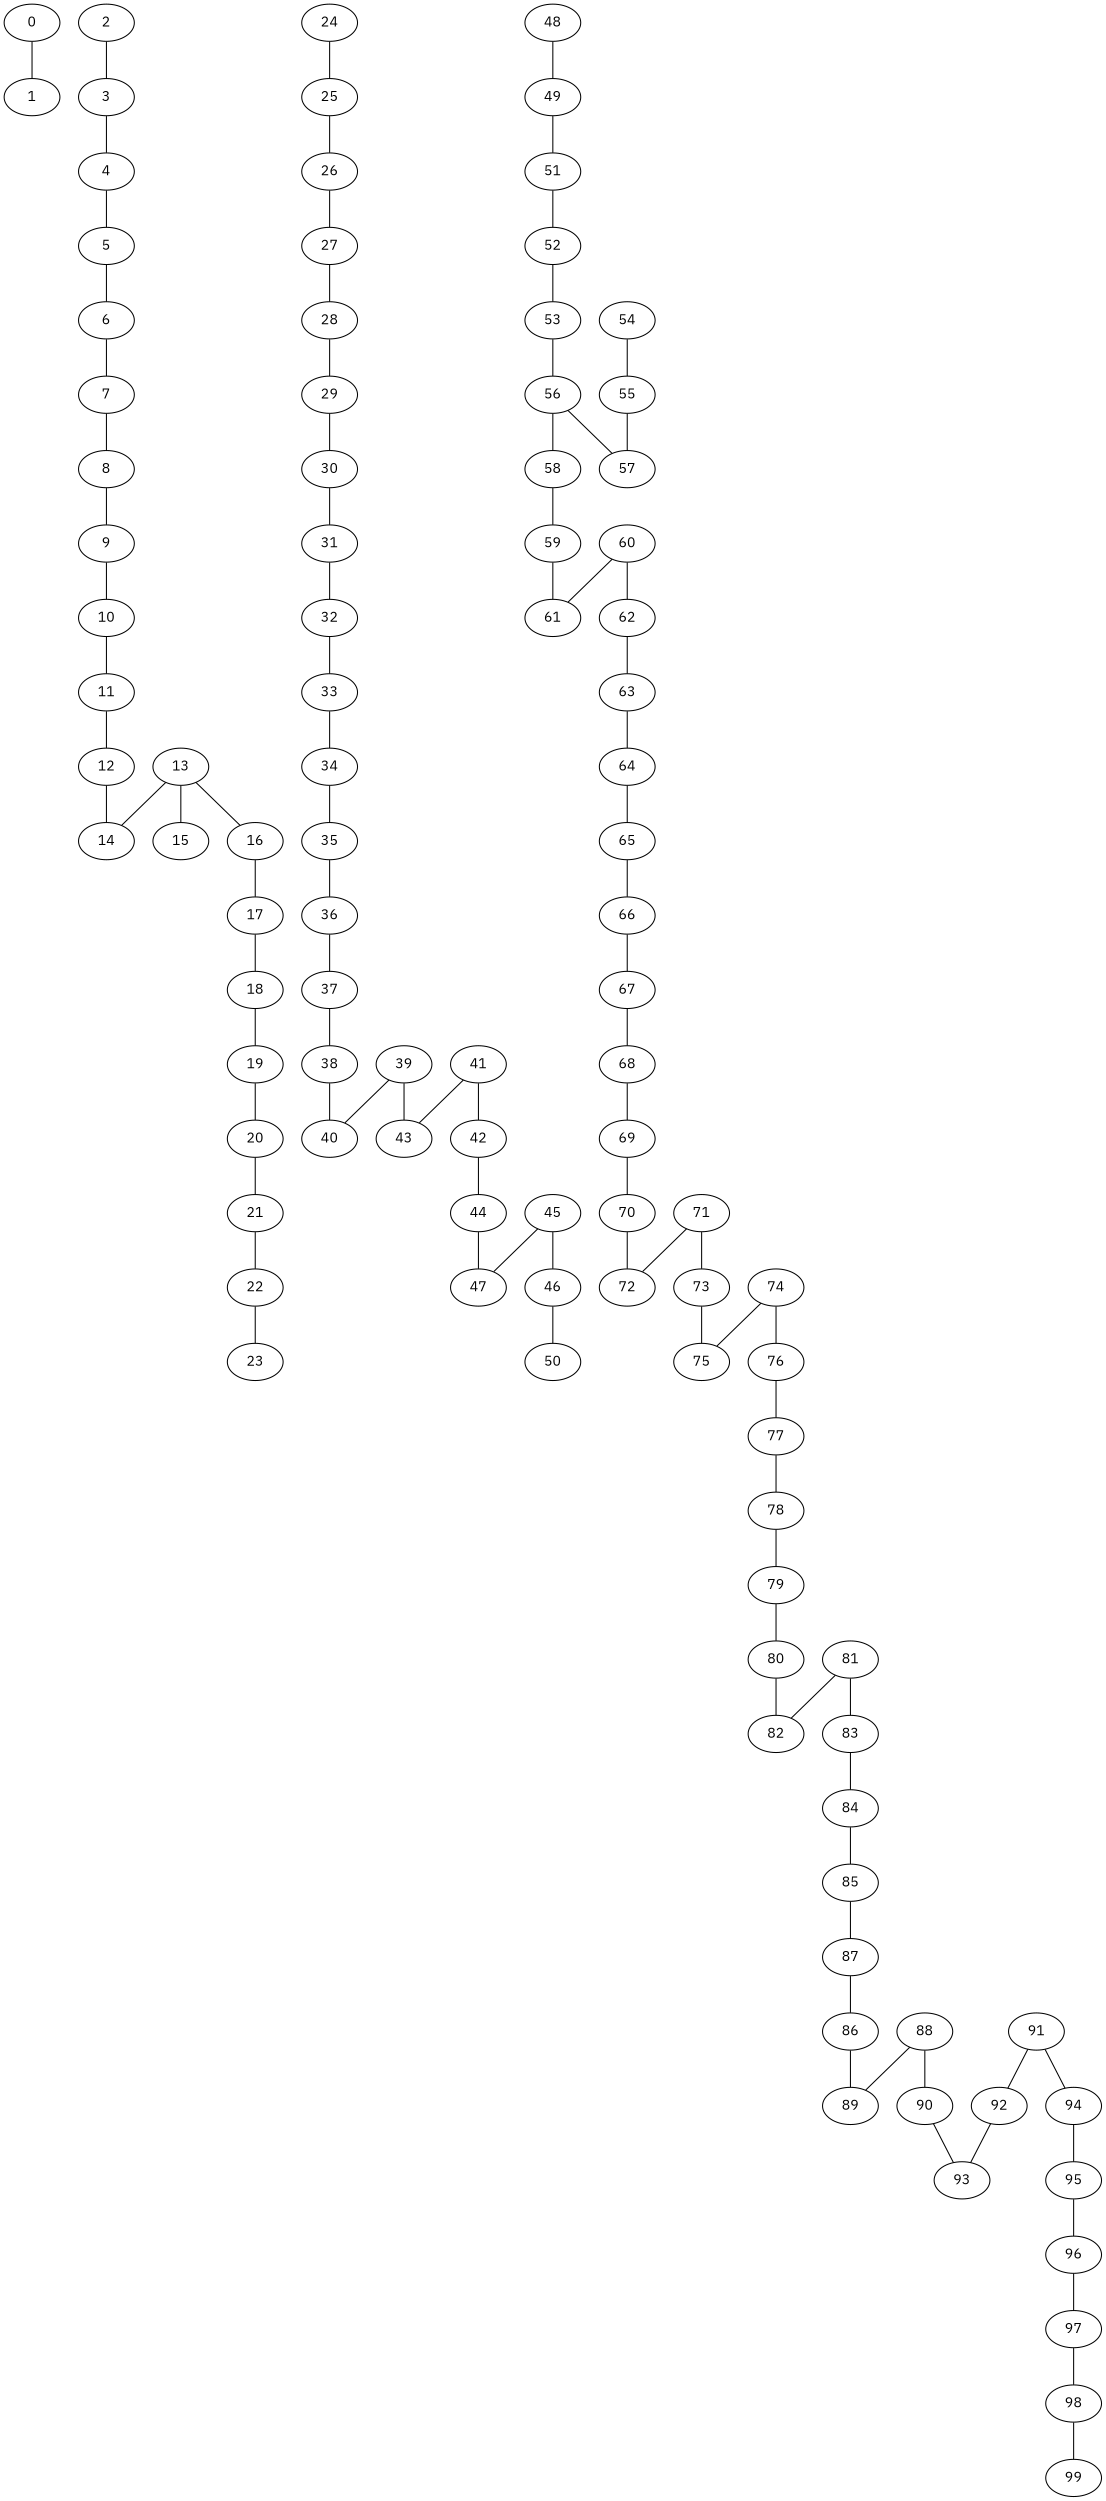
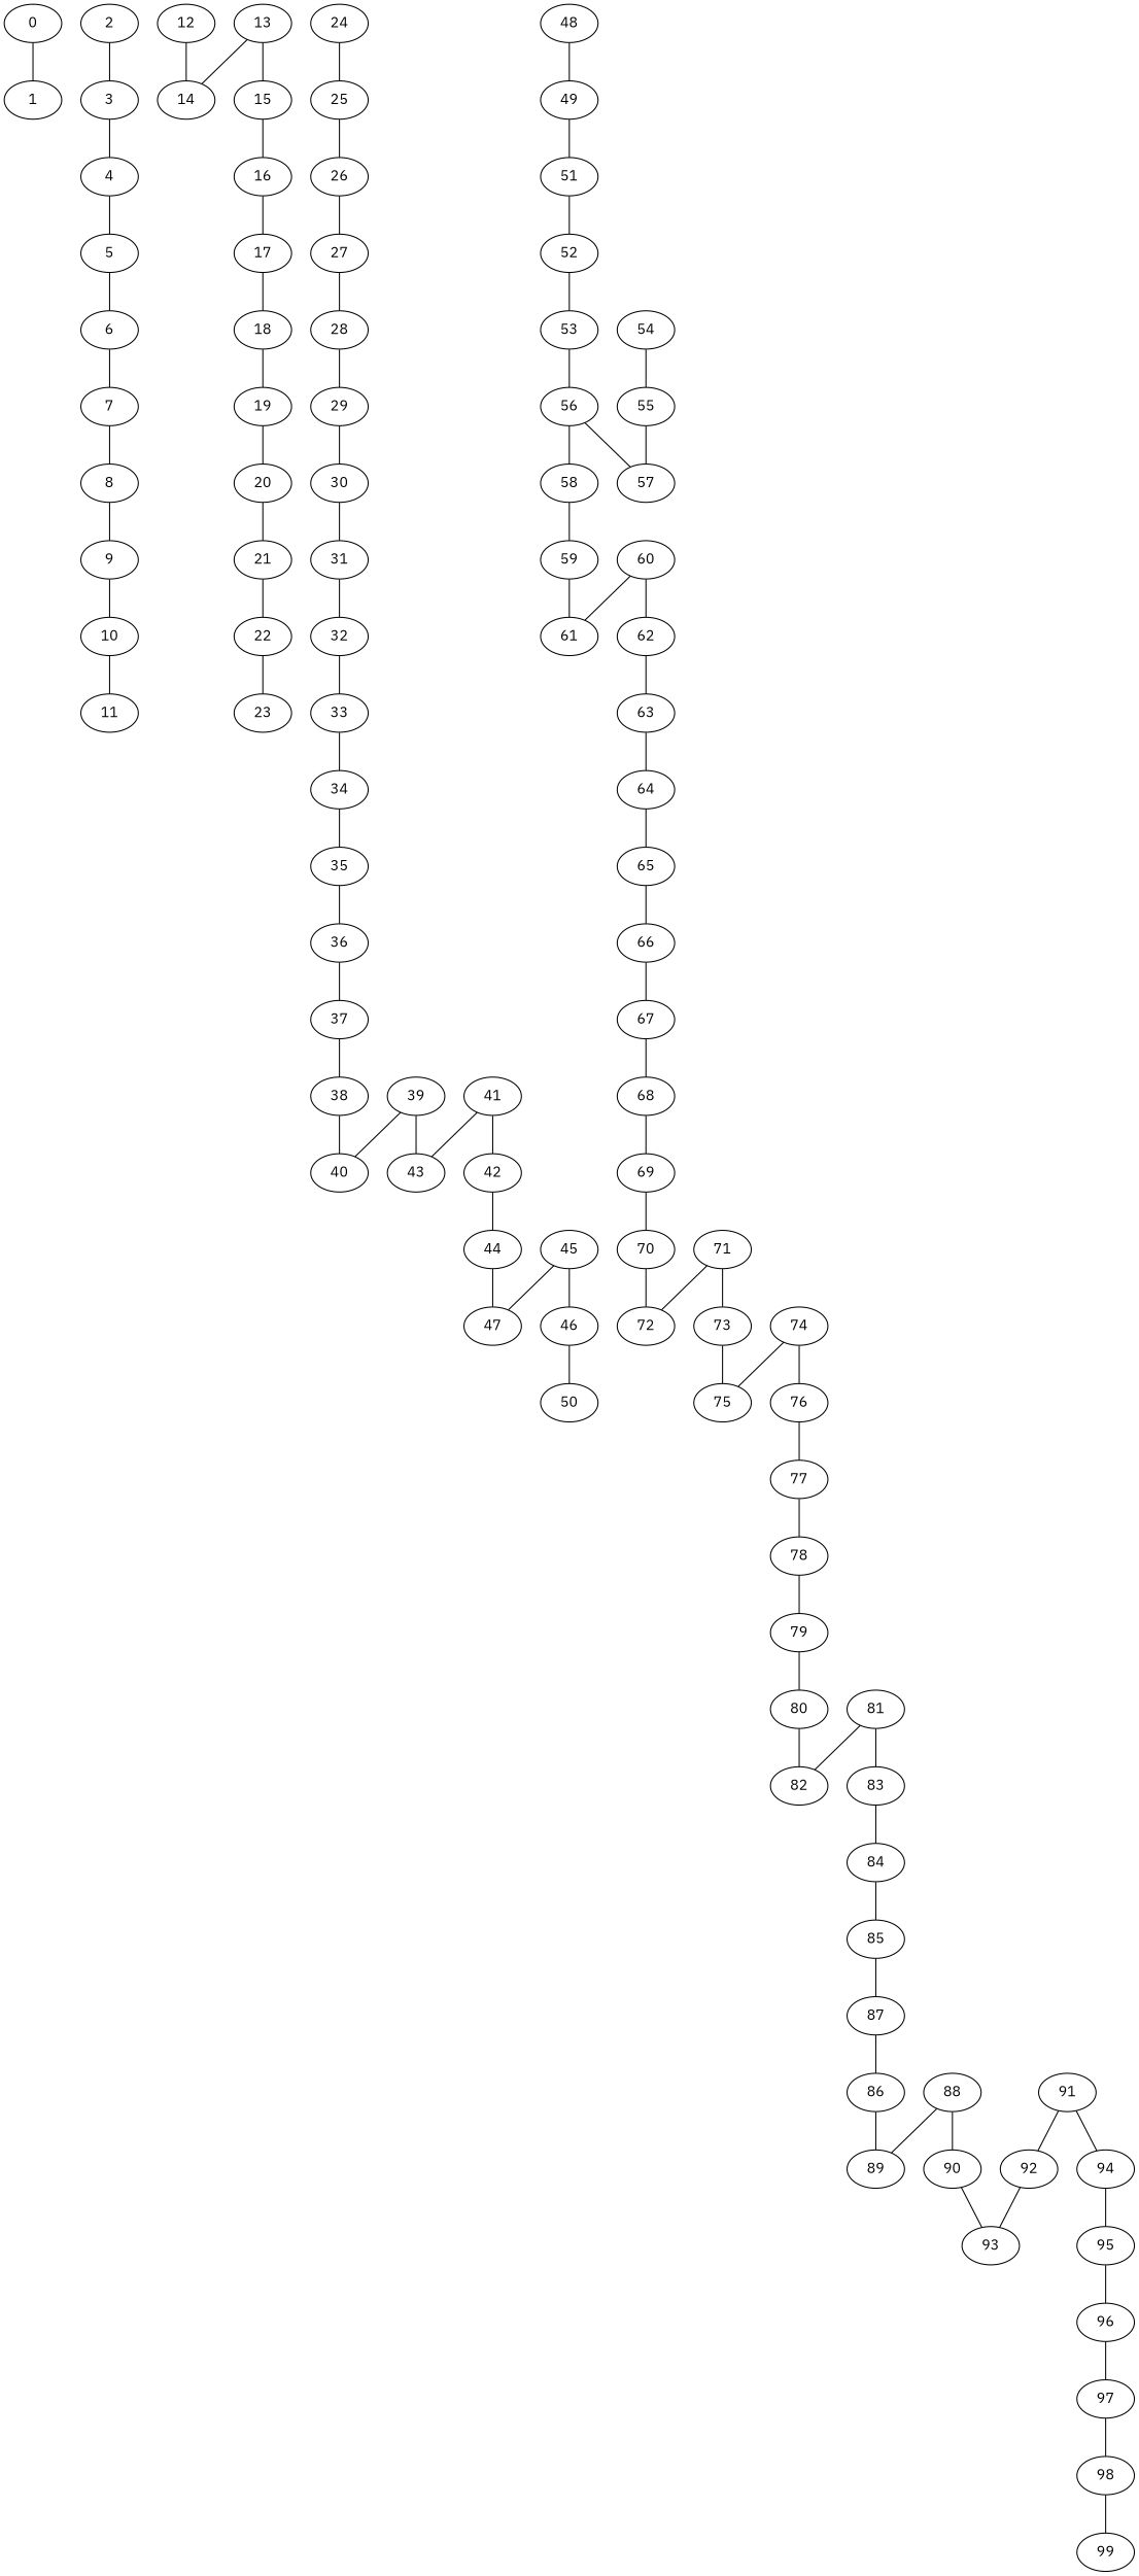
  graph {
    fontname="IBM Plex Sans"
    node [fontname="IBM Plex Sans"]
    edge [fontname="IBM Plex Sans"]
    0
    1
    2
    3
    4
    5
    6
    7
    8
    9
    10
    11
    12
    14
    13
    15
    16
    17
    18
    19
    20
    21
    22
    23
    24
    25
    26
    27
    28
    29
    30
    31
    32
    33
    34
    35
    36
    37
    38
    40
    39
    43
    41
    42
    44
    47
    45
    46
    50
    48
    49
    51
    52
    53
    56
    54
    55
    57
    58
    59
    61
    60
    62
    63
    64
    65
    66
    67
    68
    69
    70
    72
    71
    73
    75
    74
    76
    77
    78
    79
    80
    82
    81
    83
    84
    85
    87
    86
    89
    88
    90
    93
    92
    91
    94
    95
    96
    97
    98
    99
    0 -- 1
    2 -- 3
    3 -- 4
    4 -- 5
    5 -- 6
    6 -- 7
    7 -- 8
    8 -- 9
    9 -- 10
    10 -- 11
-   11 -- 12
    12 -- 14
    13 -- 14
    13 -- 15
-   13 -- 16
+   15 -- 16
    16 -- 17
    17 -- 18
    18 -- 19
    19 -- 20
    20 -- 21
    21 -- 22
    22 -- 23
    24 -- 25
    25 -- 26
    26 -- 27
    27 -- 28
    28 -- 29
    29 -- 30
    30 -- 31
    31 -- 32
    32 -- 33
    33 -- 34
    34 -- 35
    35 -- 36
    36 -- 37
    37 -- 38
    38 -- 40
    39 -- 40
    39 -- 43
    41 -- 43
    41 -- 42
    42 -- 44
    44 -- 47
    45 -- 47
    45 -- 46
    46 -- 50
    48 -- 49
    49 -- 51
    51 -- 52
    52 -- 53
    53 -- 56
    56 -- 57
    56 -- 58
    54 -- 55
    55 -- 57
    58 -- 59
    59 -- 61
    60 -- 61
    60 -- 62
    62 -- 63
    63 -- 64
    64 -- 65
    65 -- 66
    66 -- 67
    67 -- 68
    68 -- 69
    69 -- 70
    70 -- 72
    71 -- 72
    71 -- 73
    73 -- 75
    74 -- 75
    74 -- 76
    76 -- 77
    77 -- 78
    78 -- 79
    79 -- 80
    80 -- 82
    81 -- 82
    81 -- 83
    83 -- 84
    84 -- 85
    85 -- 87
    87 -- 86
    86 -- 89
    88 -- 89
    88 -- 90
    90 -- 93
    92 -- 93
    91 -- 92
    91 -- 94
    94 -- 95
    95 -- 96
    96 -- 97
    97 -- 98
    98 -- 99
  }
